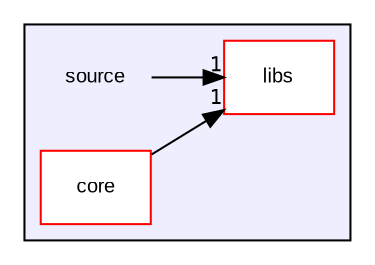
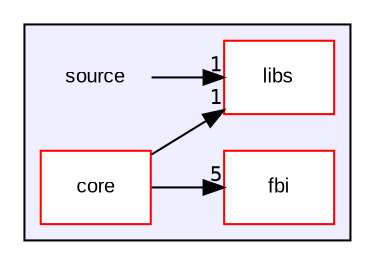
  digraph {
    compound=true
    fontname="Liberation Sans"
    rankdir=LR
    node [fontname="Liberation Sans" fontsize=10 shape=box color=red fillcolor=white style=filled]
    edge [fontname="Liberation Sans" headlabel=1 labeldistance=1.5 labelfontname=Helvetica labelfontsize=10]
    n1 [label=source shape=plaintext color="" fillcolor="" style=""]
    n2 [label=core]
+   n3 [label=fbi]
    n4 [label=libs]
    subgraph cluster_1 {
      bgcolor="#eeeeff"
      pencolor=black
      n1
      n2
+     n3
      n4
    }
    n1 -> n4
+   n2 -> n3 [headlabel=5]
    n2 -> n4
  }
